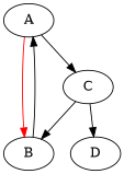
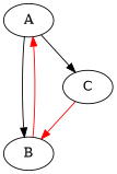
  digraph {
    A
    B
    C
-   D
-   A -> B [color=red]
+   A -> B [color=black]
    A -> C
-   B -> A [color=black]
-   C -> B
-   C -> D
+   B -> A [color=red]
+   C -> B [color=red]
  }
